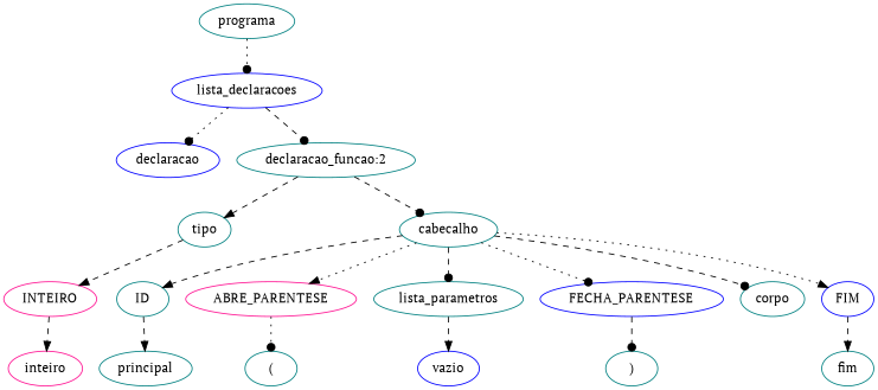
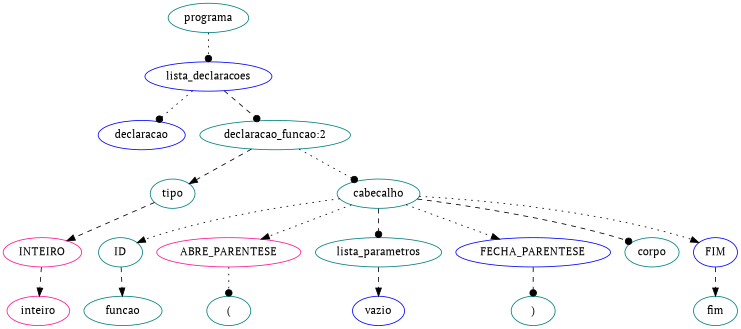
  digraph {
    fontname="PT Serif"
    node [color=teal fontname="PT Serif"]
    edge [arrowhead=dot fontname="PT Serif" style=dashed]
    lista_declaracoes [color=blue]
    programa
    declaracao [color=blue]
    "declaracao_funcao:2"
    tipo
    cabecalho
    INTEIRO [color=deeppink]
    ID
    ABRE_PARENTESE [color=deeppink]
    lista_parametros
    FECHA_PARENTESE [color=blue]
    corpo
    FIM [color=blue]
    inteiro [color=deeppink]
-   principal
+   principal [label=funcao]
    "("
    vazio [color=blue]
    ")"
    fim
    lista_declaracoes -> declaracao [style=dotted]
    lista_declaracoes -> "declaracao_funcao:2"
    programa -> lista_declaracoes [style=dotted]
    "declaracao_funcao:2" -> tipo [arrowhead=normal]
-   "declaracao_funcao:2" -> cabecalho
+   "declaracao_funcao:2" -> cabecalho [style=dotted]
    tipo -> INTEIRO [arrowhead=normal]
-   cabecalho -> ID [arrowhead=normal]
+   cabecalho -> ID [arrowhead=normal style=dotted]
    cabecalho -> ABRE_PARENTESE [arrowhead=normal style=dotted]
    cabecalho -> lista_parametros
-   cabecalho -> FECHA_PARENTESE [style=dotted]
+   cabecalho -> FECHA_PARENTESE [arrowhead=normal style=dotted]
    cabecalho -> corpo
    cabecalho -> FIM [arrowhead=normal style=dotted]
    INTEIRO -> inteiro [arrowhead=normal]
    ID -> principal [arrowhead=normal]
    ABRE_PARENTESE -> "(" [style=dotted]
    lista_parametros -> vazio [arrowhead=normal]
    FECHA_PARENTESE -> ")"
    FIM -> fim [arrowhead=normal]
  }
